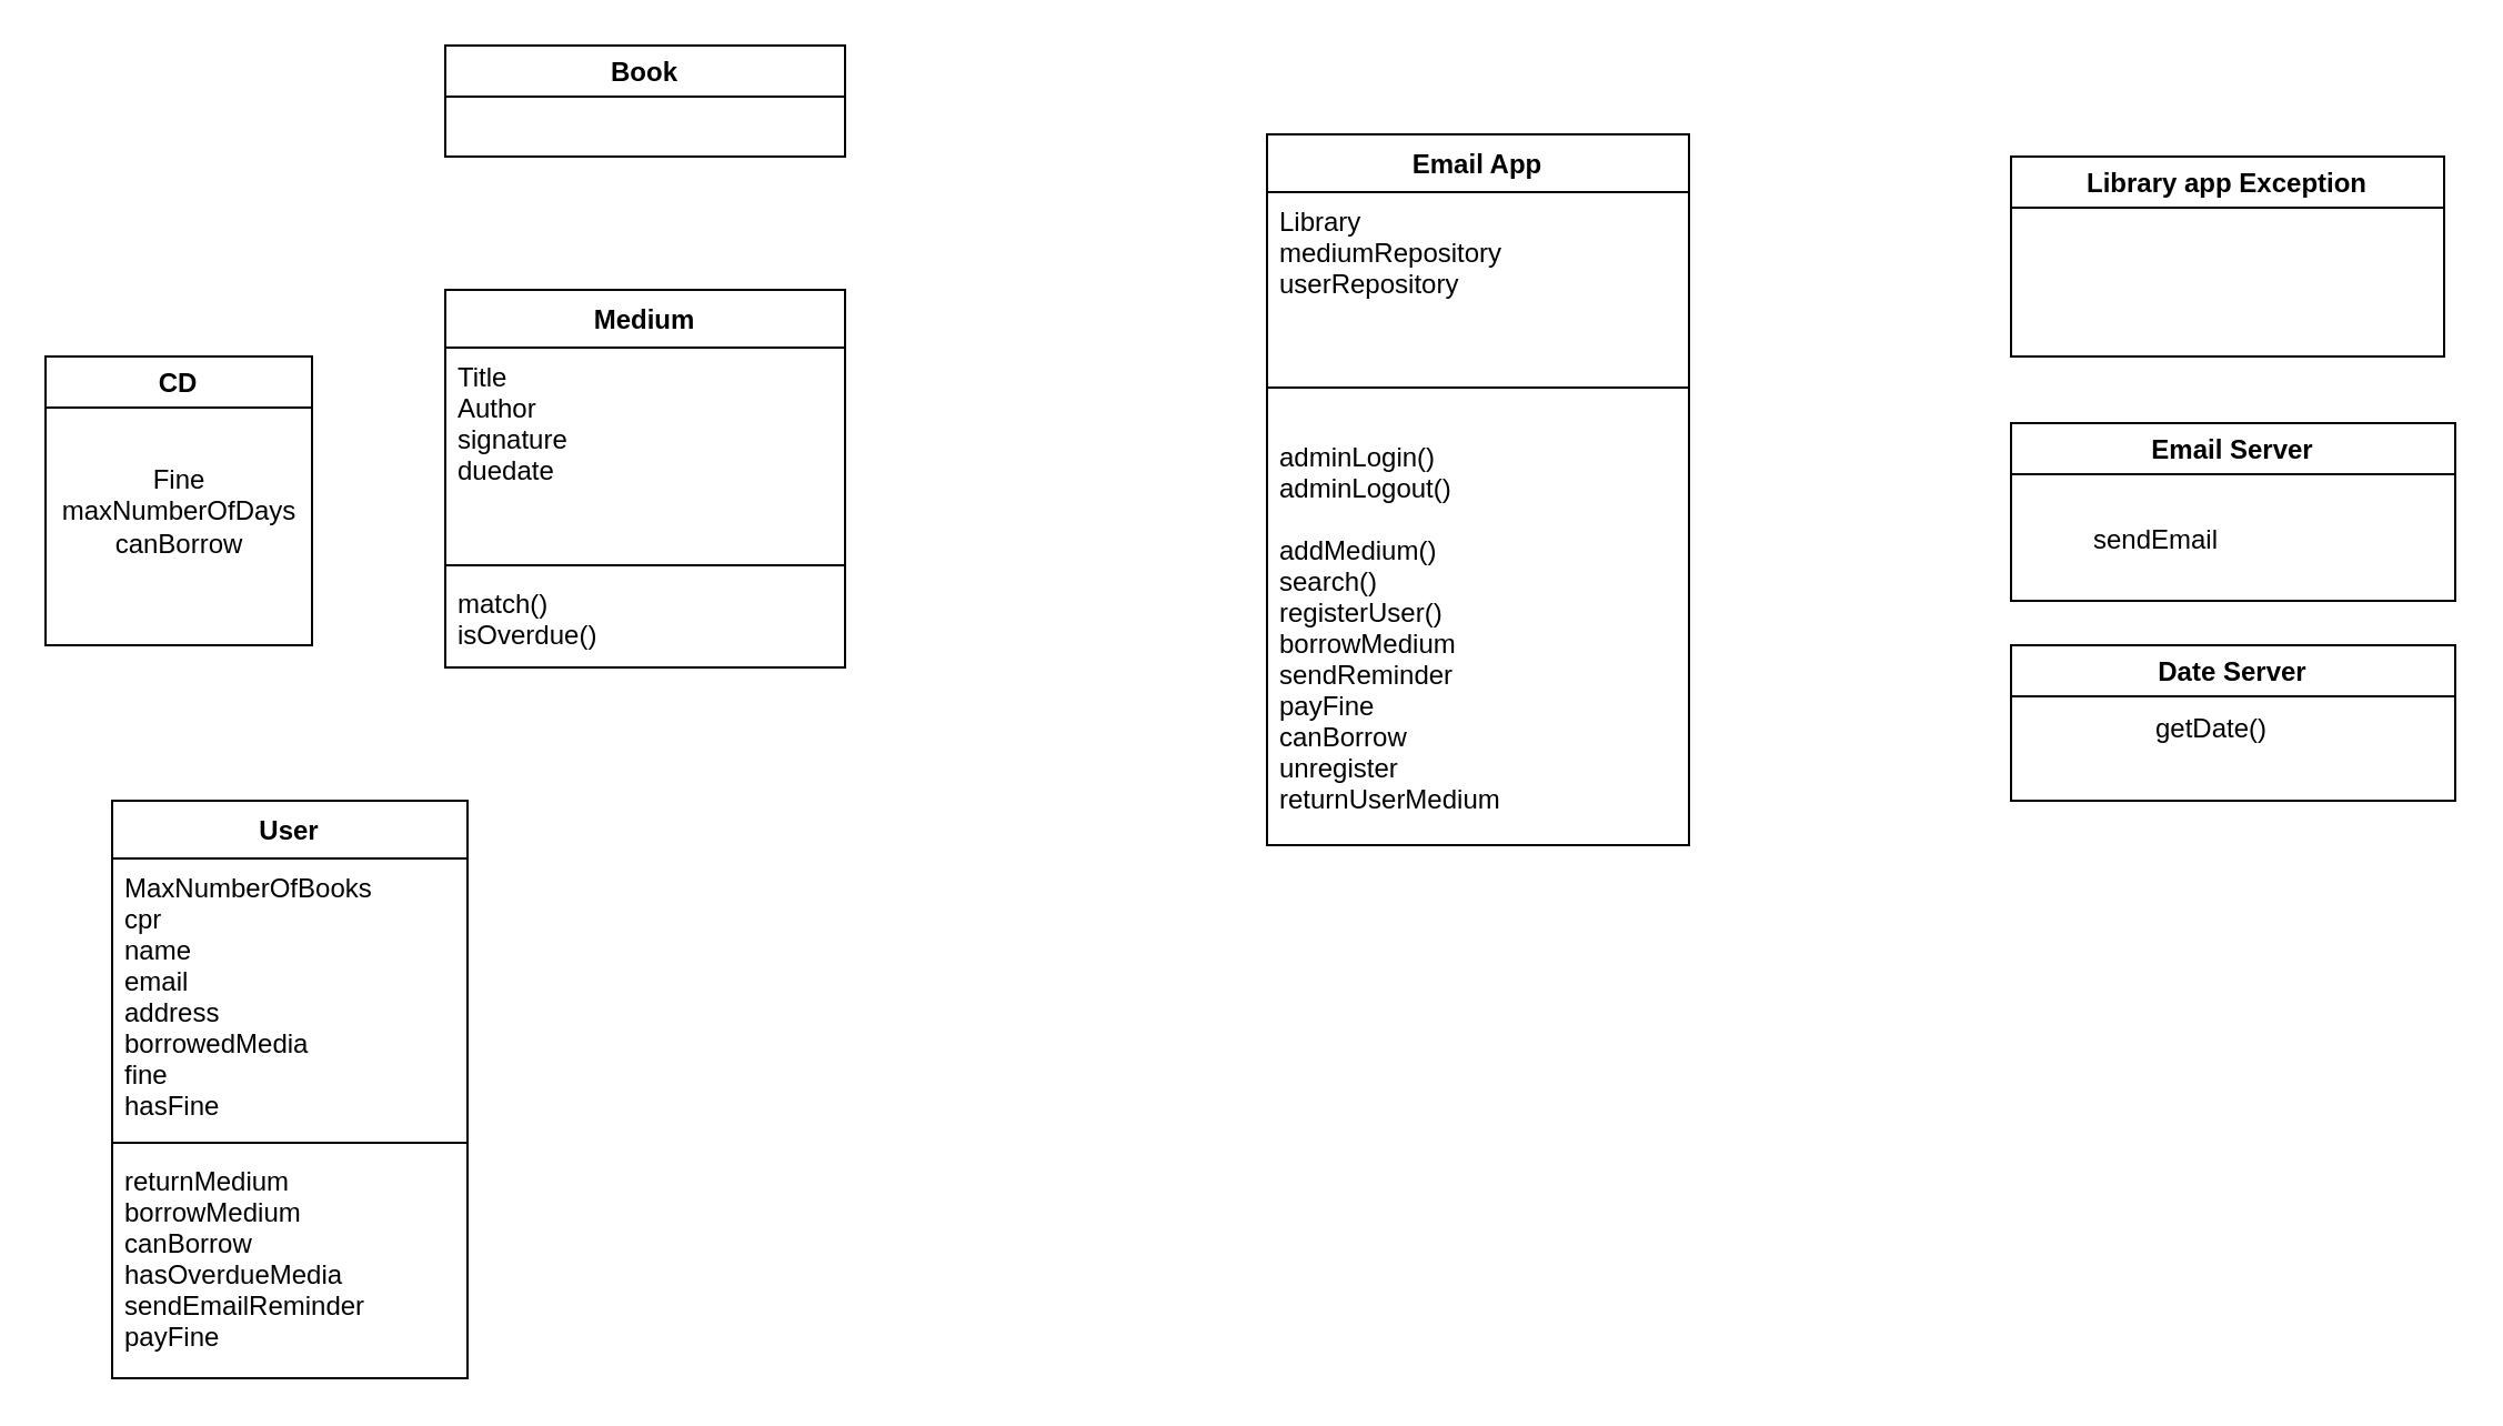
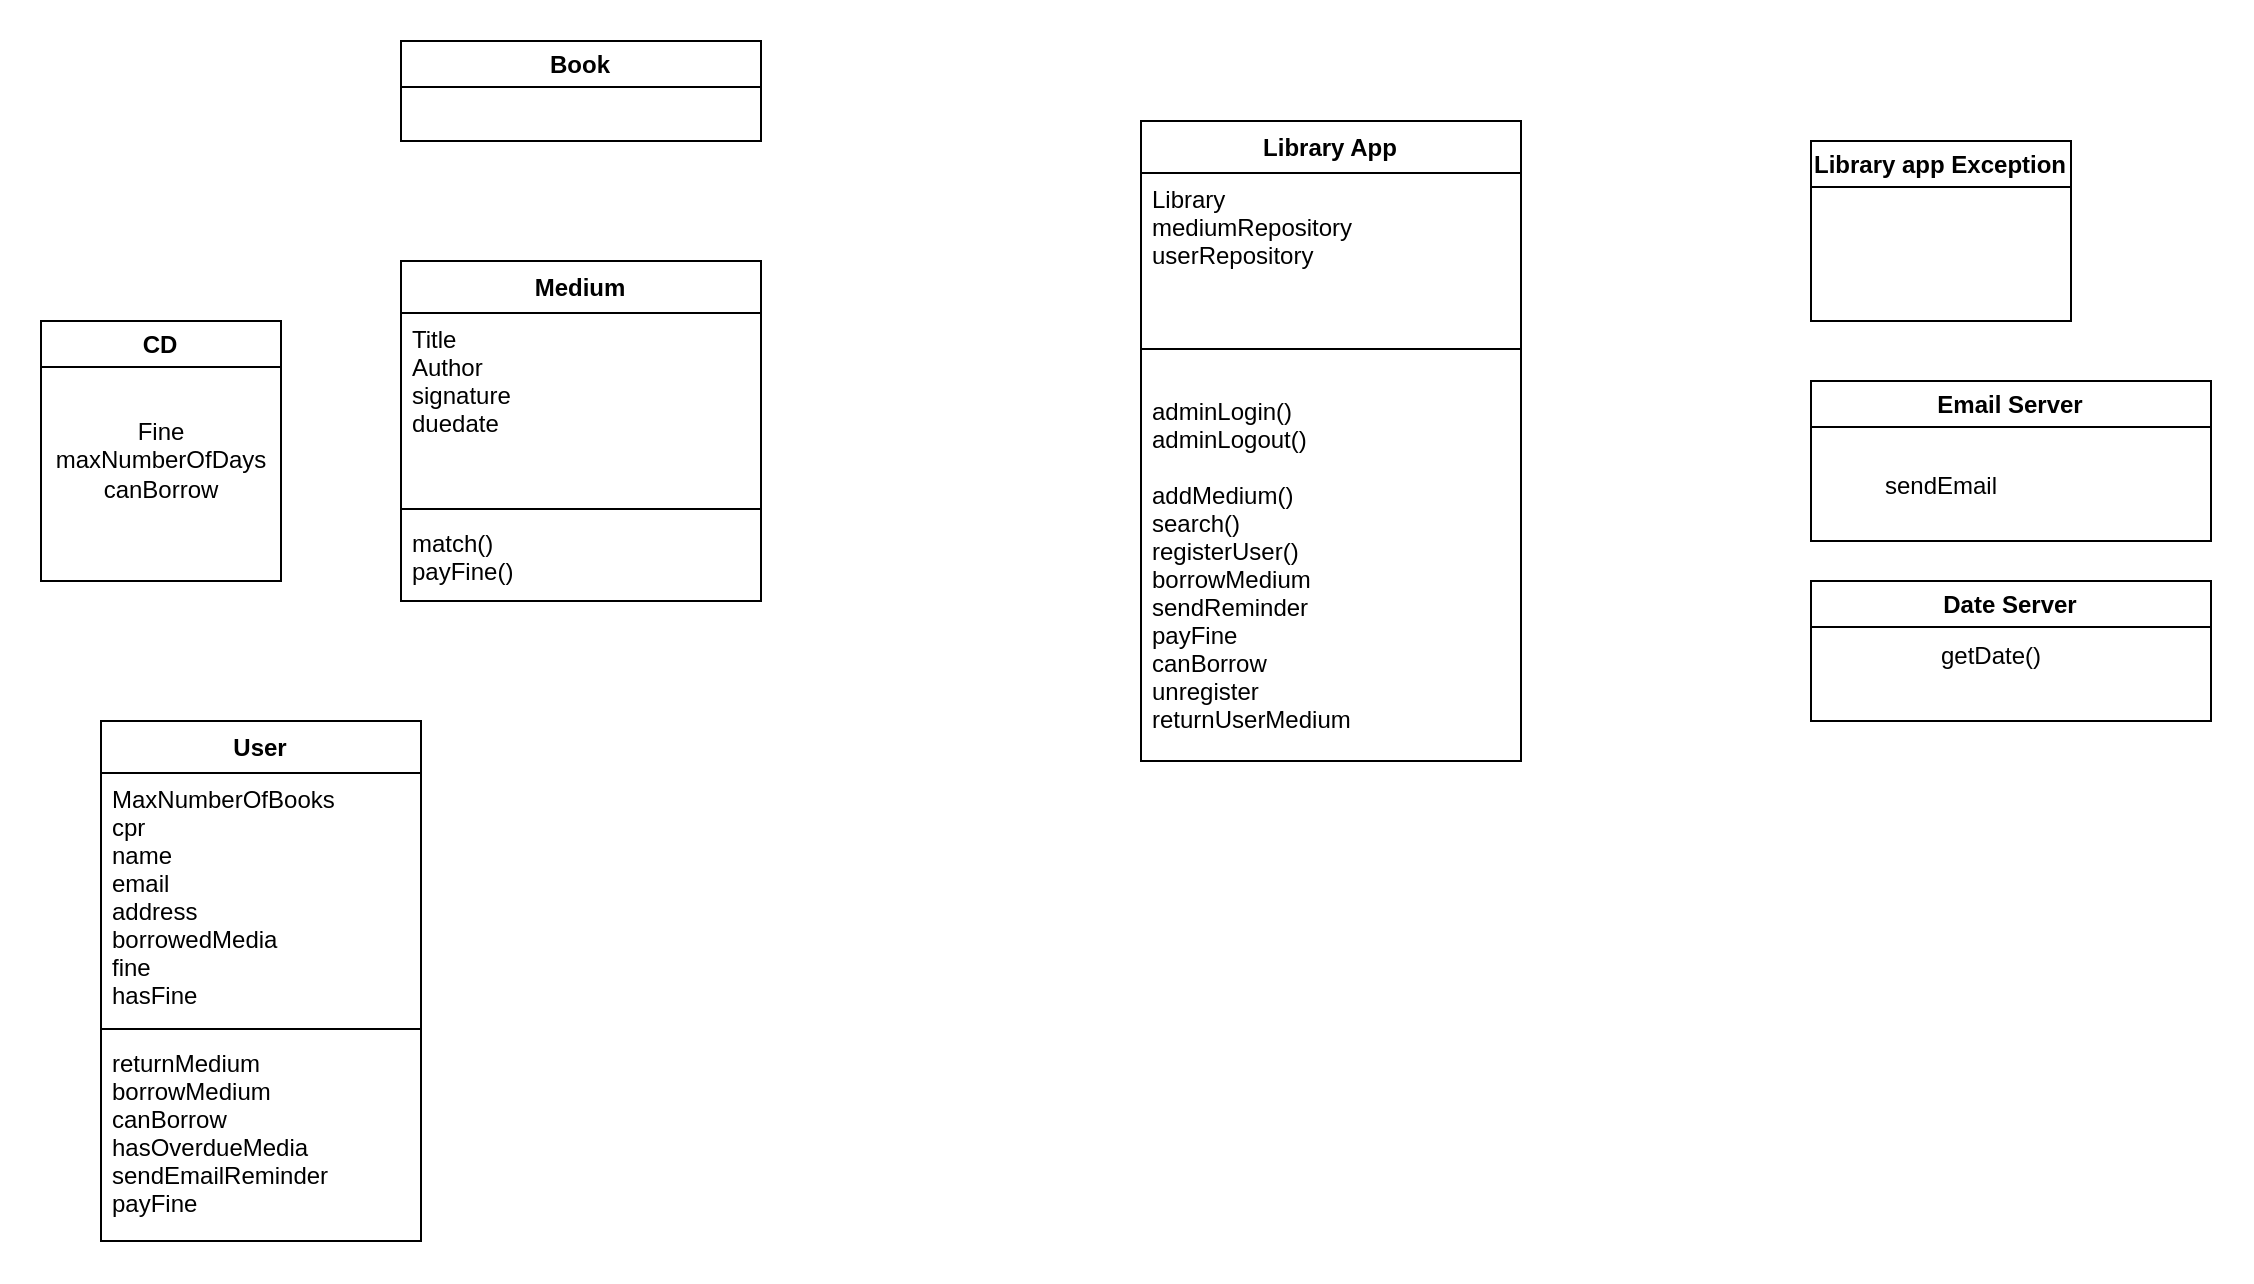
  <mxCell id="0" />
  <mxCell id="1" parent="0" />
  <mxCell id="2" value="Date Server" style="swimlane;" vertex="1" parent="1"><mxGeometry x="905" y="290" width="200" height="70" as="geometry" /></mxCell>
  <mxCell id="3" value="&lt;div&gt;getDate()&lt;/div&gt;&lt;div&gt;&lt;br&gt;&lt;/div&gt;" style="text;html=1;align=center;verticalAlign=middle;resizable=0;points=[];autosize=1;" vertex="1" parent="2"><mxGeometry x="55" y="30" width="70" height="30" as="geometry" /></mxCell>
  <mxCell id="4" value="Email Server" style="swimlane;" vertex="1" parent="1"><mxGeometry x="905" y="190" width="200" height="80" as="geometry" /></mxCell>
  <mxCell id="5" value="&lt;div&gt;sendEmail&lt;/div&gt;&lt;div&gt;&lt;br&gt;&lt;/div&gt;" style="text;html=1;align=center;verticalAlign=middle;resizable=0;points=[];autosize=1;" vertex="1" parent="1"><mxGeometry x="930" y="235" width="80" height="30" as="geometry" /></mxCell>
- <mxCell id="6" value="Library app Exception" style="swimlane;" vertex="1" parent="1"><mxGeometry x="905" y="70" width="195" height="90" as="geometry" /></mxCell>
+ <mxCell id="6" value="Library app Exception" style="swimlane;" vertex="1" parent="1"><mxGeometry x="905" y="70" width="130" height="90" as="geometry" /></mxCell>
  <mxCell id="7" value="CD" style="swimlane;" vertex="1" parent="1"><mxGeometry y="160" width="120" height="130" as="geometry" x="20" /></mxCell>
  <mxCell id="8" value="Book" style="swimlane;" vertex="1" parent="1"><mxGeometry x="200" y="20" width="180" height="50" as="geometry" /></mxCell>
  <mxCell id="9" value="&lt;div&gt;Fine&lt;/div&gt;&lt;div&gt;maxNumberOfDays&lt;br&gt;&lt;/div&gt;&lt;div&gt;canBorrow&lt;br&gt;&lt;/div&gt;" style="text;html=1;align=center;verticalAlign=middle;resizable=0;points=[];autosize=1;" vertex="1" parent="1"><mxGeometry y="205" width="120" height="50" as="geometry" x="20" /></mxCell>
  <mxCell id="10" value="Medium" style="swimlane;fontStyle=1;align=center;verticalAlign=top;childLayout=stackLayout;horizontal=1;startSize=26;horizontalStack=0;resizeParent=1;resizeParentMax=0;resizeLast=0;collapsible=1;marginBottom=0;" vertex="1" parent="1"><mxGeometry x="200" y="130" width="180" height="170" as="geometry" /></mxCell>
  <mxCell id="11" value="Title&#10;Author&#10;signature&#10;duedate&#10;&#10;&#10;&#10;" style="text;strokeColor=none;fillColor=none;align=left;verticalAlign=top;spacingLeft=4;spacingRight=4;overflow=hidden;rotatable=0;points=[[0,0.5],[1,0.5]];portConstraint=eastwest;" vertex="1" parent="10"><mxGeometry y="26" width="180" height="94" as="geometry" /></mxCell>
  <mxCell id="12" value="" style="line;strokeWidth=1;fillColor=none;align=left;verticalAlign=middle;spacingTop=-1;spacingLeft=3;spacingRight=3;rotatable=0;labelPosition=right;points=[];portConstraint=eastwest;" vertex="1" parent="10"><mxGeometry y="120" width="180" height="8" as="geometry" /></mxCell>
- <mxCell id="13" value="match()&#10;isOverdue()" style="text;strokeColor=none;fillColor=none;align=left;verticalAlign=top;spacingLeft=4;spacingRight=4;overflow=hidden;rotatable=0;points=[[0,0.5],[1,0.5]];portConstraint=eastwest;" vertex="1" parent="10"><mxGeometry y="128" width="180" height="42" as="geometry" /></mxCell>
- <mxCell id="14" value="Email App" style="swimlane;fontStyle=1;align=center;verticalAlign=top;childLayout=stackLayout;horizontal=1;startSize=26;horizontalStack=0;resizeParent=1;resizeParentMax=0;resizeLast=0;collapsible=1;marginBottom=0;" vertex="1" parent="1"><mxGeometry x="570" y="60" width="190" height="320" as="geometry" /></mxCell>
+ <mxCell id="13" value="match()&#10;payFine()" style="text;strokeColor=none;fillColor=none;align=left;verticalAlign=top;spacingLeft=4;spacingRight=4;overflow=hidden;rotatable=0;points=[[0,0.5],[1,0.5]];portConstraint=eastwest;" vertex="1" parent="10"><mxGeometry y="128" width="180" height="42" as="geometry" /></mxCell>
+ <mxCell id="14" value="Library App" style="swimlane;fontStyle=1;align=center;verticalAlign=top;childLayout=stackLayout;horizontal=1;startSize=26;horizontalStack=0;resizeParent=1;resizeParentMax=0;resizeLast=0;collapsible=1;marginBottom=0;" vertex="1" parent="1"><mxGeometry x="570" y="60" width="190" height="320" as="geometry" /></mxCell>
  <mxCell id="15" value="Library&#10;mediumRepository&#10;userRepository&#10;" style="text;strokeColor=none;fillColor=none;align=left;verticalAlign=top;spacingLeft=4;spacingRight=4;overflow=hidden;rotatable=0;points=[[0,0.5],[1,0.5]];portConstraint=eastwest;" vertex="1" parent="14"><mxGeometry y="26" width="190" height="84" as="geometry" /></mxCell>
  <mxCell id="16" value="" style="line;strokeWidth=1;fillColor=none;align=left;verticalAlign=middle;spacingTop=-1;spacingLeft=3;spacingRight=3;rotatable=0;labelPosition=right;points=[];portConstraint=eastwest;" vertex="1" parent="14"><mxGeometry y="110" width="190" height="8" as="geometry" /></mxCell>
  <mxCell id="17" value="&#10;adminLogin()&#10;adminLogout()&#10;&#10;addMedium()&#10;search()&#10;registerUser()&#10;borrowMedium&#10;sendReminder&#10;payFine&#10;canBorrow&#10;unregister&#10;returnUserMedium" style="text;strokeColor=none;fillColor=none;align=left;verticalAlign=top;spacingLeft=4;spacingRight=4;overflow=hidden;rotatable=0;points=[[0,0.5],[1,0.5]];portConstraint=eastwest;" vertex="1" parent="14"><mxGeometry y="118" width="190" height="202" as="geometry" /></mxCell>
  <mxCell id="18" value="User" style="swimlane;fontStyle=1;align=center;verticalAlign=top;childLayout=stackLayout;horizontal=1;startSize=26;horizontalStack=0;resizeParent=1;resizeParentMax=0;resizeLast=0;collapsible=1;marginBottom=0;" vertex="1" parent="1"><mxGeometry x="50" y="360" width="160" height="260" as="geometry" /></mxCell>
  <mxCell id="19" value="MaxNumberOfBooks&#10;cpr&#10;name&#10;email&#10;address&#10;borrowedMedia&#10;fine&#10;hasFine&#10;" style="text;strokeColor=none;fillColor=none;align=left;verticalAlign=top;spacingLeft=4;spacingRight=4;overflow=hidden;rotatable=0;points=[[0,0.5],[1,0.5]];portConstraint=eastwest;" vertex="1" parent="18"><mxGeometry y="26" width="160" height="124" as="geometry" /></mxCell>
  <mxCell id="20" value="" style="line;strokeWidth=1;fillColor=none;align=left;verticalAlign=middle;spacingTop=-1;spacingLeft=3;spacingRight=3;rotatable=0;labelPosition=right;points=[];portConstraint=eastwest;" vertex="1" parent="18"><mxGeometry y="150" width="160" height="8" as="geometry" /></mxCell>
  <mxCell id="21" value="returnMedium&#10;borrowMedium&#10;canBorrow&#10;hasOverdueMedia&#10;sendEmailReminder&#10;payFine&#10;" style="text;strokeColor=none;fillColor=none;align=left;verticalAlign=top;spacingLeft=4;spacingRight=4;overflow=hidden;rotatable=0;points=[[0,0.5],[1,0.5]];portConstraint=eastwest;" vertex="1" parent="18"><mxGeometry y="158" width="160" height="102" as="geometry" /></mxCell>
